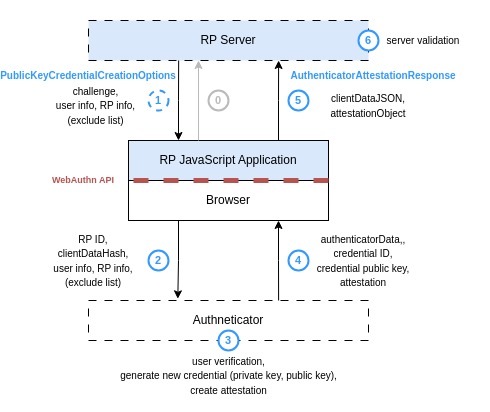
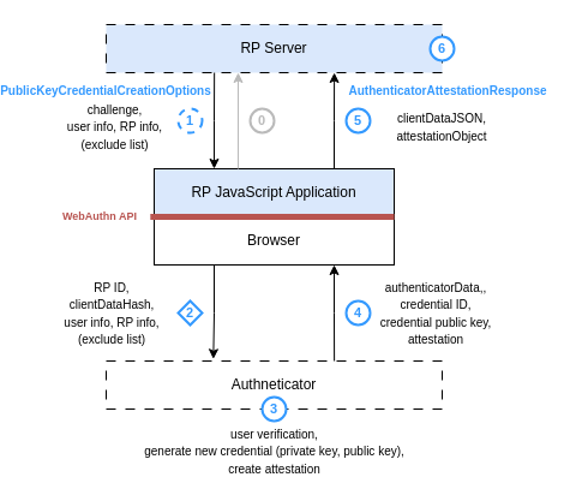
  <mxCell id="0" />
  <mxCell id="1" parent="0" />
  <mxCell id="2" value="RP JavaScript Application" style="rounded=0;whiteSpace=wrap;html=1;fillColor=#dae8fc;" parent="1" vertex="1"><mxGeometry x="100" y="140" width="200" height="40" as="geometry" /></mxCell>
  <mxCell id="3" value="RP Server" style="rounded=0;whiteSpace=wrap;html=1;dashed=1;dashPattern=8 8;fillColor=#dae8fc;" parent="1" vertex="1"><mxGeometry x="60" y="20" width="280" height="40" as="geometry" /></mxCell>
  <mxCell id="4" value="Authneticator" style="rounded=0;whiteSpace=wrap;html=1;dashed=1;dashPattern=8 8;" parent="1" vertex="1"><mxGeometry x="60" y="300" width="280" height="40" as="geometry" /></mxCell>
  <mxCell id="5" value="Browser" style="rounded=0;whiteSpace=wrap;html=1;" parent="1" vertex="1"><mxGeometry x="100" y="180" width="200" height="40" as="geometry" /></mxCell>
  <mxCell id="6" style="edgeStyle=orthogonalEdgeStyle;rounded=0;orthogonalLoop=1;jettySize=auto;html=1;exitX=0.25;exitY=1;exitDx=0;exitDy=0;entryX=0.319;entryY=-0.042;entryDx=0;entryDy=0;entryPerimeter=0;" parent="1" source="5" target="4" edge="1"><mxGeometry relative="1" as="geometry" /></mxCell>
  <mxCell id="7" style="edgeStyle=orthogonalEdgeStyle;rounded=0;orthogonalLoop=1;jettySize=auto;html=1;exitX=0.75;exitY=1;exitDx=0;exitDy=0;entryX=0.679;entryY=0;entryDx=0;entryDy=0;entryPerimeter=0;startArrow=classic;startFill=1;endArrow=none;" parent="1" source="5" target="4" edge="1"><mxGeometry relative="1" as="geometry" /></mxCell>
  <mxCell id="8" style="edgeStyle=orthogonalEdgeStyle;rounded=0;orthogonalLoop=1;jettySize=auto;html=1;exitX=0.25;exitY=0;exitDx=0;exitDy=0;entryX=0.322;entryY=1;entryDx=0;entryDy=0;entryPerimeter=0;startArrow=classic;startFill=1;endArrow=none;" parent="1" source="2" target="3" edge="1"><mxGeometry relative="1" as="geometry" /></mxCell>
  <mxCell id="9" style="edgeStyle=orthogonalEdgeStyle;rounded=0;orthogonalLoop=1;jettySize=auto;html=1;exitX=0.75;exitY=0;exitDx=0;exitDy=0;entryX=0.679;entryY=1;entryDx=0;entryDy=0;entryPerimeter=0;" parent="1" source="2" target="3" edge="1"><mxGeometry relative="1" as="geometry" /></mxCell>
  <mxCell id="10" style="edgeStyle=orthogonalEdgeStyle;rounded=0;orthogonalLoop=1;jettySize=auto;html=1;exitX=0.75;exitY=0;exitDx=0;exitDy=0;entryX=0.679;entryY=1;entryDx=0;entryDy=0;entryPerimeter=0;fillColor=#f5f5f5;strokeColor=#BABABA;" parent="1" edge="1"><mxGeometry relative="1" as="geometry"><mxPoint x="170" y="140" as="sourcePoint" /><mxPoint x="170" y="60" as="targetPoint" /></mxGeometry></mxCell>
- <mxCell id="11" value="" style="endArrow=none;dashed=1;html=1;strokeWidth=5;rounded=0;exitX=1;exitY=1;exitDx=0;exitDy=0;fillColor=#f8cecc;strokeColor=#b85450;curved=0;entryX=-0.016;entryY=-0.003;entryDx=0;entryDy=0;entryPerimeter=0;" parent="1" source="2" target="5" edge="1"><mxGeometry width="50" height="50" relative="1" as="geometry"><mxPoint x="80" y="180" as="sourcePoint" /><mxPoint x="60" y="180" as="targetPoint" /></mxGeometry></mxCell>
+ <mxCell id="11" value="" style="endArrow=none;dashed=0;html=1;strokeWidth=5;rounded=0;exitX=1;exitY=1;exitDx=0;exitDy=0;fillColor=#f8cecc;strokeColor=#b85450;curved=0;entryX=-0.016;entryY=-0.003;entryDx=0;entryDy=0;entryPerimeter=0;" parent="1" source="2" target="5" edge="1"><mxGeometry width="50" height="50" relative="1" as="geometry"><mxPoint x="80" y="180" as="sourcePoint" /><mxPoint x="60" y="180" as="targetPoint" /></mxGeometry></mxCell>
  <mxCell id="12" value="&lt;font&gt;1&lt;/font&gt;" style="ellipse;whiteSpace=wrap;html=1;fillColor=default;strokeColor=#3399FF;strokeWidth=2;fontColor=#3399FF;fontSize=11;verticalAlign=middle;fontStyle=1;dashed=1;" parent="1" vertex="1"><mxGeometry x="120" y="90" width="20" height="20" as="geometry" /></mxCell>
- <mxCell id="13" value="&lt;font&gt;2&lt;/font&gt;" style="ellipse;whiteSpace=wrap;html=1;fillColor=default;strokeColor=#3399FF;strokeWidth=2;fontColor=#3399FF;fontSize=11;verticalAlign=middle;fontStyle=1" parent="1" vertex="1"><mxGeometry x="120" y="250" width="20" height="20" as="geometry" /></mxCell>
+ <mxCell id="13" value="&lt;font&gt;2&lt;/font&gt;" style="rhombus;whiteSpace=wrap;html=1;fillColor=default;strokeColor=#3399FF;strokeWidth=2;fontColor=#3399FF;fontSize=11;verticalAlign=middle;fontStyle=1;" parent="1" vertex="1"><mxGeometry x="120" y="250" width="20" height="20" as="geometry" /></mxCell>
  <mxCell id="14" value="&lt;font&gt;4&lt;/font&gt;" style="ellipse;whiteSpace=wrap;html=1;fillColor=default;strokeColor=#3399FF;strokeWidth=2;fontColor=#3399FF;fontSize=11;verticalAlign=middle;fontStyle=1" parent="1" vertex="1"><mxGeometry x="260" y="250" width="20" height="20" as="geometry" /></mxCell>
  <mxCell id="15" value="5" style="ellipse;whiteSpace=wrap;html=1;fillColor=default;strokeColor=#3399FF;strokeWidth=2;fontColor=#3399FF;fontSize=11;verticalAlign=middle;fontStyle=1" parent="1" vertex="1"><mxGeometry x="260" y="90" width="20" height="20" as="geometry" /></mxCell>
  <mxCell id="16" value="&lt;font&gt;6&lt;/font&gt;" style="ellipse;whiteSpace=wrap;html=1;fillColor=default;strokeColor=#3399FF;strokeWidth=2;fontColor=#3399FF;fontSize=11;verticalAlign=middle;fontStyle=1" parent="1" vertex="1"><mxGeometry x="330" y="30" width="20" height="20" as="geometry" /></mxCell>
  <mxCell id="17" value="3" style="ellipse;whiteSpace=wrap;html=1;fillColor=default;strokeColor=#3399FF;strokeWidth=2;fontColor=#3399FF;fontSize=11;verticalAlign=middle;fontStyle=1" parent="1" vertex="1"><mxGeometry x="190" y="330" width="20" height="20" as="geometry" /></mxCell>
  <mxCell id="18" value="0" style="ellipse;whiteSpace=wrap;html=1;fillColor=default;strokeColor=#BABABA;strokeWidth=2;fontColor=#BABABA;fontSize=11;verticalAlign=middle;fontStyle=1" parent="1" vertex="1"><mxGeometry x="180" y="90" width="20" height="20" as="geometry" /></mxCell>
  <mxCell id="19" value="&lt;font style=&quot;font-size: 10px;&quot;&gt;RP ID,&lt;br&gt;clientDataHash,&lt;br&gt;user info, RP info,&lt;br&gt;(exclude list)&lt;/font&gt;" style="text;html=1;align=center;verticalAlign=middle;whiteSpace=wrap;rounded=0;" parent="1" vertex="1"><mxGeometry x="20" y="245" width="90" height="30" as="geometry" /></mxCell>
  <mxCell id="20" value="&lt;span style=&quot;font-size: 10px;&quot;&gt;authenticatorData,,&lt;/span&gt;&lt;div&gt;&lt;span style=&quot;font-size: 10px;&quot;&gt;credential ID,&lt;br&gt;credential public key,&lt;br&gt;attestation&lt;/span&gt;&lt;/div&gt;" style="text;html=1;align=center;verticalAlign=middle;whiteSpace=wrap;rounded=0;" parent="1" vertex="1"><mxGeometry x="280" y="245" width="110" height="30" as="geometry" /></mxCell>
  <mxCell id="21" value="&lt;span style=&quot;font-size: 10px;&quot;&gt;user verification,&lt;br&gt;generate new credential (private key, public key),&lt;br&gt;create attestation&lt;/span&gt;" style="text;html=1;align=center;verticalAlign=middle;whiteSpace=wrap;rounded=0;" parent="1" vertex="1"><mxGeometry x="72.5" y="360" width="255" height="30" as="geometry" /></mxCell>
  <mxCell id="22" value="&lt;span style=&quot;font-size: 10px;&quot;&gt;challenge,&lt;br&gt;user info, RP info,&lt;br&gt;(exclude list)&lt;/span&gt;" style="text;html=1;align=center;verticalAlign=middle;whiteSpace=wrap;rounded=0;" parent="1" vertex="1"><mxGeometry x="20" y="90" width="95" height="30" as="geometry" /></mxCell>
  <mxCell id="23" value="&lt;span style=&quot;font-size: 10px;&quot;&gt;clientDataJSON,&lt;br&gt;attestationObject&lt;/span&gt;" style="text;html=1;align=center;verticalAlign=middle;whiteSpace=wrap;rounded=0;" parent="1" vertex="1"><mxGeometry x="280" y="90" width="120" height="30" as="geometry" /></mxCell>
- <mxCell id="24" value="&lt;span style=&quot;font-size: 10px;&quot;&gt;server validation&lt;/span&gt;" style="text;html=1;align=center;verticalAlign=middle;whiteSpace=wrap;rounded=0;" parent="1" vertex="1"><mxGeometry x="350" y="25" width="90" height="30" as="geometry" /></mxCell>
  <mxCell id="25" value="&lt;span style=&quot;font-size: 10px;&quot;&gt;PublicKeyCredentialCreationOptions&lt;/span&gt;" style="text;html=1;align=center;verticalAlign=middle;whiteSpace=wrap;rounded=0;fontColor=#3399FF;fontStyle=1" parent="1" vertex="1"><mxGeometry x="20" y="60" width="80" height="30" as="geometry" /></mxCell>
  <mxCell id="26" value="&lt;span style=&quot;font-size: 10px;&quot;&gt;AuthenticatorAttestationResponse&lt;/span&gt;" style="text;html=1;align=center;verticalAlign=middle;whiteSpace=wrap;rounded=0;fontColor=#3399FF;fontStyle=1" parent="1" vertex="1"><mxGeometry x="310" y="60" width="70" height="30" as="geometry" /></mxCell>
  <mxCell id="27" value="WebAuthn API" style="text;html=1;align=center;verticalAlign=middle;whiteSpace=wrap;rounded=0;fontColor=#B85450;fontStyle=1;fontSize=9;" parent="1" vertex="1"><mxGeometry x="20" y="170" width="70" height="20" as="geometry" /></mxCell>
